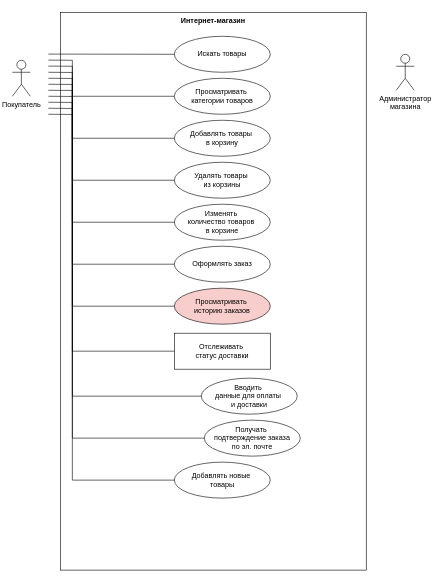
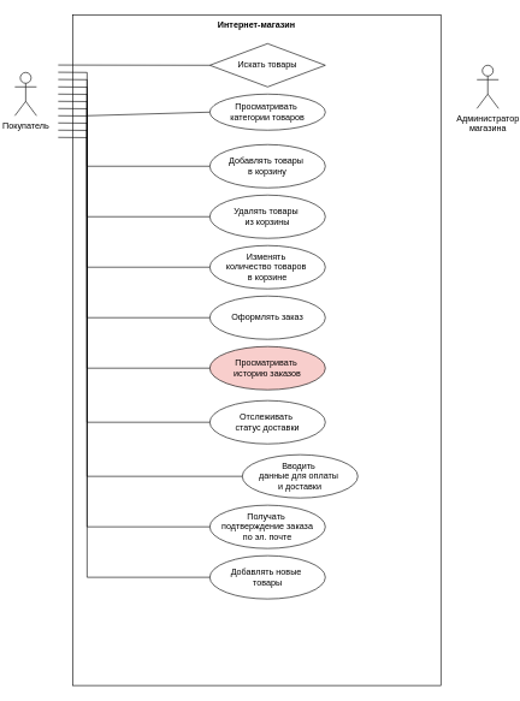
  <mxCell id="0" />
  <mxCell id="1" parent="0" />
  <mxCell id="2" value="" style="rounded=0;whiteSpace=wrap;html=1;" parent="1" vertex="1"><mxGeometry x="100" y="20" width="510" height="930" as="geometry" /></mxCell>
  <mxCell id="3" value="Покупатель" style="shape=umlActor;verticalLabelPosition=bottom;verticalAlign=top;html=1;outlineConnect=0;" parent="1" vertex="1"><mxGeometry x="20" y="100" width="30" height="60" as="geometry" /></mxCell>
  <mxCell id="4" value="Интернет-магазин" style="text;html=1;align=center;verticalAlign=middle;whiteSpace=wrap;rounded=0;fontStyle=1" parent="1" vertex="1"><mxGeometry x="275" y="20" width="160" height="30" as="geometry" /></mxCell>
- <mxCell id="5" value="Просматривать&amp;nbsp;&lt;div&gt;категории товаров&lt;/div&gt;" style="ellipse;whiteSpace=wrap;html=1;" vertex="1" parent="1"><mxGeometry x="290" y="130" width="160" height="60" as="geometry" /></mxCell>
- <mxCell id="6" value="Искать товары" style="ellipse;whiteSpace=wrap;html=1;" vertex="1" parent="1"><mxGeometry x="290" y="60" width="160" height="60" as="geometry" /></mxCell>
+ <mxCell id="5" value="Просматривать&amp;nbsp;&lt;div&gt;категории товаров&lt;/div&gt;" style="ellipse;whiteSpace=wrap;html=1;" vertex="1" parent="1"><mxGeometry x="290" y="130" width="160" height="50" as="geometry" /></mxCell>
+ <mxCell id="6" value="Искать товары" style="rhombus;whiteSpace=wrap;html=1;" vertex="1" parent="1"><mxGeometry x="290" y="60" width="160" height="60" as="geometry" /></mxCell>
  <mxCell id="7" value="Добавлять товары&amp;nbsp;&lt;div&gt;в корзину&lt;/div&gt;" style="ellipse;whiteSpace=wrap;html=1;" vertex="1" parent="1"><mxGeometry x="290" y="200" width="160" height="60" as="geometry" /></mxCell>
  <mxCell id="8" value="Удалять товары&amp;nbsp;&lt;div&gt;из корзины&lt;/div&gt;" style="ellipse;whiteSpace=wrap;html=1;" vertex="1" parent="1"><mxGeometry x="290" y="270" width="160" height="60" as="geometry" /></mxCell>
  <mxCell id="9" value="Изменять&amp;nbsp;&lt;div&gt;количество товаров&amp;nbsp;&lt;/div&gt;&lt;div&gt;в корзине&lt;/div&gt;" style="ellipse;whiteSpace=wrap;html=1;" vertex="1" parent="1"><mxGeometry x="290" y="340" width="160" height="60" as="geometry" /></mxCell>
  <mxCell id="10" value="Оформлять заказ" style="ellipse;whiteSpace=wrap;html=1;" vertex="1" parent="1"><mxGeometry x="290" y="410" width="160" height="60" as="geometry" /></mxCell>
  <mxCell id="11" value="Просматривать&amp;nbsp;&lt;div&gt;историю заказов&lt;/div&gt;" style="ellipse;whiteSpace=wrap;html=1;fillColor=#f8cecc;" vertex="1" parent="1"><mxGeometry x="290" y="480" width="160" height="60" as="geometry" /></mxCell>
- <mxCell id="12" value="Отслеживать&amp;nbsp;&lt;div&gt;статус доставки&lt;/div&gt;" style="whiteSpace=wrap;html=1;rounded=0;" vertex="1" parent="1"><mxGeometry x="290" y="555" width="160" height="60" as="geometry" /></mxCell>
+ <mxCell id="12" value="Отслеживать&amp;nbsp;&lt;div&gt;статус доставки&lt;/div&gt;" style="ellipse;whiteSpace=wrap;html=1;" vertex="1" parent="1"><mxGeometry x="290" y="555" width="160" height="60" as="geometry" /></mxCell>
  <mxCell id="13" value="Вводить&amp;nbsp;&lt;div&gt;данные&amp;nbsp;&lt;span style=&quot;background-color: initial;&quot;&gt;для оплаты&amp;nbsp;&lt;/span&gt;&lt;/div&gt;&lt;div&gt;&lt;span style=&quot;background-color: initial;&quot;&gt;и&amp;nbsp;&lt;/span&gt;&lt;span style=&quot;background-color: initial;&quot;&gt;доставки&lt;/span&gt;&lt;/div&gt;" style="ellipse;whiteSpace=wrap;html=1;" vertex="1" parent="1"><mxGeometry x="335" y="630" width="160" height="60" as="geometry" /></mxCell>
- <mxCell id="14" value="Получать&amp;nbsp;&lt;div&gt;подтверждение заказа&lt;div&gt;по эл. почте&lt;/div&gt;&lt;/div&gt;" style="ellipse;whiteSpace=wrap;html=1;" vertex="1" parent="1"><mxGeometry x="340" y="700" width="160" height="60" as="geometry" /></mxCell>
+ <mxCell id="14" value="Получать&amp;nbsp;&lt;div&gt;подтверждение заказа&lt;div&gt;по эл. почте&lt;/div&gt;&lt;/div&gt;" style="ellipse;whiteSpace=wrap;html=1;" vertex="1" parent="1"><mxGeometry x="290" y="700" width="160" height="60" as="geometry" /></mxCell>
  <mxCell id="15" value="Добавлять новые&amp;nbsp;&lt;div&gt;товары&lt;/div&gt;" style="ellipse;whiteSpace=wrap;html=1;" vertex="1" parent="1"><mxGeometry x="290" y="770" width="160" height="60" as="geometry" /></mxCell>
  <mxCell id="16" value="Администратор&lt;div&gt;магазина&lt;/div&gt;" style="shape=umlActor;verticalLabelPosition=bottom;verticalAlign=top;html=1;outlineConnect=0;" vertex="1" parent="1"><mxGeometry x="660" y="90" width="30" height="60" as="geometry" /></mxCell>
  <mxCell id="17" value="" style="endArrow=none;html=1;rounded=0;entryX=0;entryY=0.5;entryDx=0;entryDy=0;" edge="1" parent="1" target="6"><mxGeometry width="50" height="50" relative="1" as="geometry"><mxPoint x="80" y="89.67" as="sourcePoint" /><mxPoint x="170.18" y="89.88" as="targetPoint" /></mxGeometry></mxCell>
  <mxCell id="18" value="" style="endArrow=none;html=1;rounded=0;entryX=0;entryY=0.5;entryDx=0;entryDy=0;" edge="1" parent="1" target="5"><mxGeometry width="50" height="50" relative="1" as="geometry"><mxPoint x="80" y="99.67" as="sourcePoint" /><mxPoint x="290" y="100" as="targetPoint" /><Array as="points"><mxPoint x="120" y="100" /><mxPoint x="120" y="160" /></Array></mxGeometry></mxCell>
  <mxCell id="19" value="" style="endArrow=none;html=1;rounded=0;entryX=0;entryY=0.5;entryDx=0;entryDy=0;" edge="1" parent="1" target="7"><mxGeometry width="50" height="50" relative="1" as="geometry"><mxPoint x="80" y="109.67" as="sourcePoint" /><mxPoint x="290" y="170" as="targetPoint" /><Array as="points"><mxPoint x="120" y="110" /><mxPoint x="120" y="230" /></Array></mxGeometry></mxCell>
  <mxCell id="20" value="" style="endArrow=none;html=1;rounded=0;entryX=0;entryY=0.5;entryDx=0;entryDy=0;" edge="1" parent="1" target="8"><mxGeometry width="50" height="50" relative="1" as="geometry"><mxPoint x="80" y="120" as="sourcePoint" /><mxPoint x="290" y="240.33" as="targetPoint" /><Array as="points"><mxPoint x="120" y="120.33" /><mxPoint x="120" y="300" /></Array></mxGeometry></mxCell>
  <mxCell id="21" value="" style="endArrow=none;html=1;rounded=0;entryX=0;entryY=0.5;entryDx=0;entryDy=0;" edge="1" parent="1" target="9"><mxGeometry width="50" height="50" relative="1" as="geometry"><mxPoint x="80" y="130" as="sourcePoint" /><mxPoint x="290" y="310" as="targetPoint" /><Array as="points"><mxPoint x="120" y="130.33" /><mxPoint x="120" y="370" /></Array></mxGeometry></mxCell>
  <mxCell id="22" value="" style="endArrow=none;html=1;rounded=0;entryX=0;entryY=0.5;entryDx=0;entryDy=0;" edge="1" parent="1" target="10"><mxGeometry width="50" height="50" relative="1" as="geometry"><mxPoint x="80" y="140" as="sourcePoint" /><mxPoint x="290" y="380" as="targetPoint" /><Array as="points"><mxPoint x="120" y="140.33" /><mxPoint x="120" y="440" /></Array></mxGeometry></mxCell>
  <mxCell id="23" value="" style="endArrow=none;html=1;rounded=0;entryX=0;entryY=0.5;entryDx=0;entryDy=0;" edge="1" parent="1" target="11"><mxGeometry width="50" height="50" relative="1" as="geometry"><mxPoint x="80" y="150" as="sourcePoint" /><mxPoint x="290" y="450" as="targetPoint" /><Array as="points"><mxPoint x="120" y="150.33" /><mxPoint x="120" y="510" /></Array></mxGeometry></mxCell>
  <mxCell id="24" value="" style="endArrow=none;html=1;rounded=0;entryX=0;entryY=0.5;entryDx=0;entryDy=0;" edge="1" parent="1" target="12"><mxGeometry width="50" height="50" relative="1" as="geometry"><mxPoint x="80" y="160" as="sourcePoint" /><mxPoint x="290" y="520" as="targetPoint" /><Array as="points"><mxPoint x="120" y="160.33" /><mxPoint x="120" y="585" /></Array></mxGeometry></mxCell>
  <mxCell id="25" value="" style="endArrow=none;html=1;rounded=0;entryX=0;entryY=0.5;entryDx=0;entryDy=0;" edge="1" parent="1" target="13"><mxGeometry width="50" height="50" relative="1" as="geometry"><mxPoint x="80" y="170" as="sourcePoint" /><mxPoint x="290" y="595" as="targetPoint" /><Array as="points"><mxPoint x="120" y="170.33" /><mxPoint x="120" y="660" /></Array></mxGeometry></mxCell>
  <mxCell id="26" value="" style="endArrow=none;html=1;rounded=0;entryX=0;entryY=0.5;entryDx=0;entryDy=0;" edge="1" parent="1" target="14"><mxGeometry width="50" height="50" relative="1" as="geometry"><mxPoint x="80" y="180" as="sourcePoint" /><mxPoint x="290" y="670" as="targetPoint" /><Array as="points"><mxPoint x="120" y="180.33" /><mxPoint x="120" y="730" /></Array></mxGeometry></mxCell>
  <mxCell id="27" value="" style="endArrow=none;html=1;rounded=0;entryX=0;entryY=0.5;entryDx=0;entryDy=0;" edge="1" parent="1" target="15"><mxGeometry width="50" height="50" relative="1" as="geometry"><mxPoint x="80" y="190" as="sourcePoint" /><mxPoint x="290" y="740" as="targetPoint" /><Array as="points"><mxPoint x="120" y="190.33" /><mxPoint x="120" y="800" /></Array></mxGeometry></mxCell>
